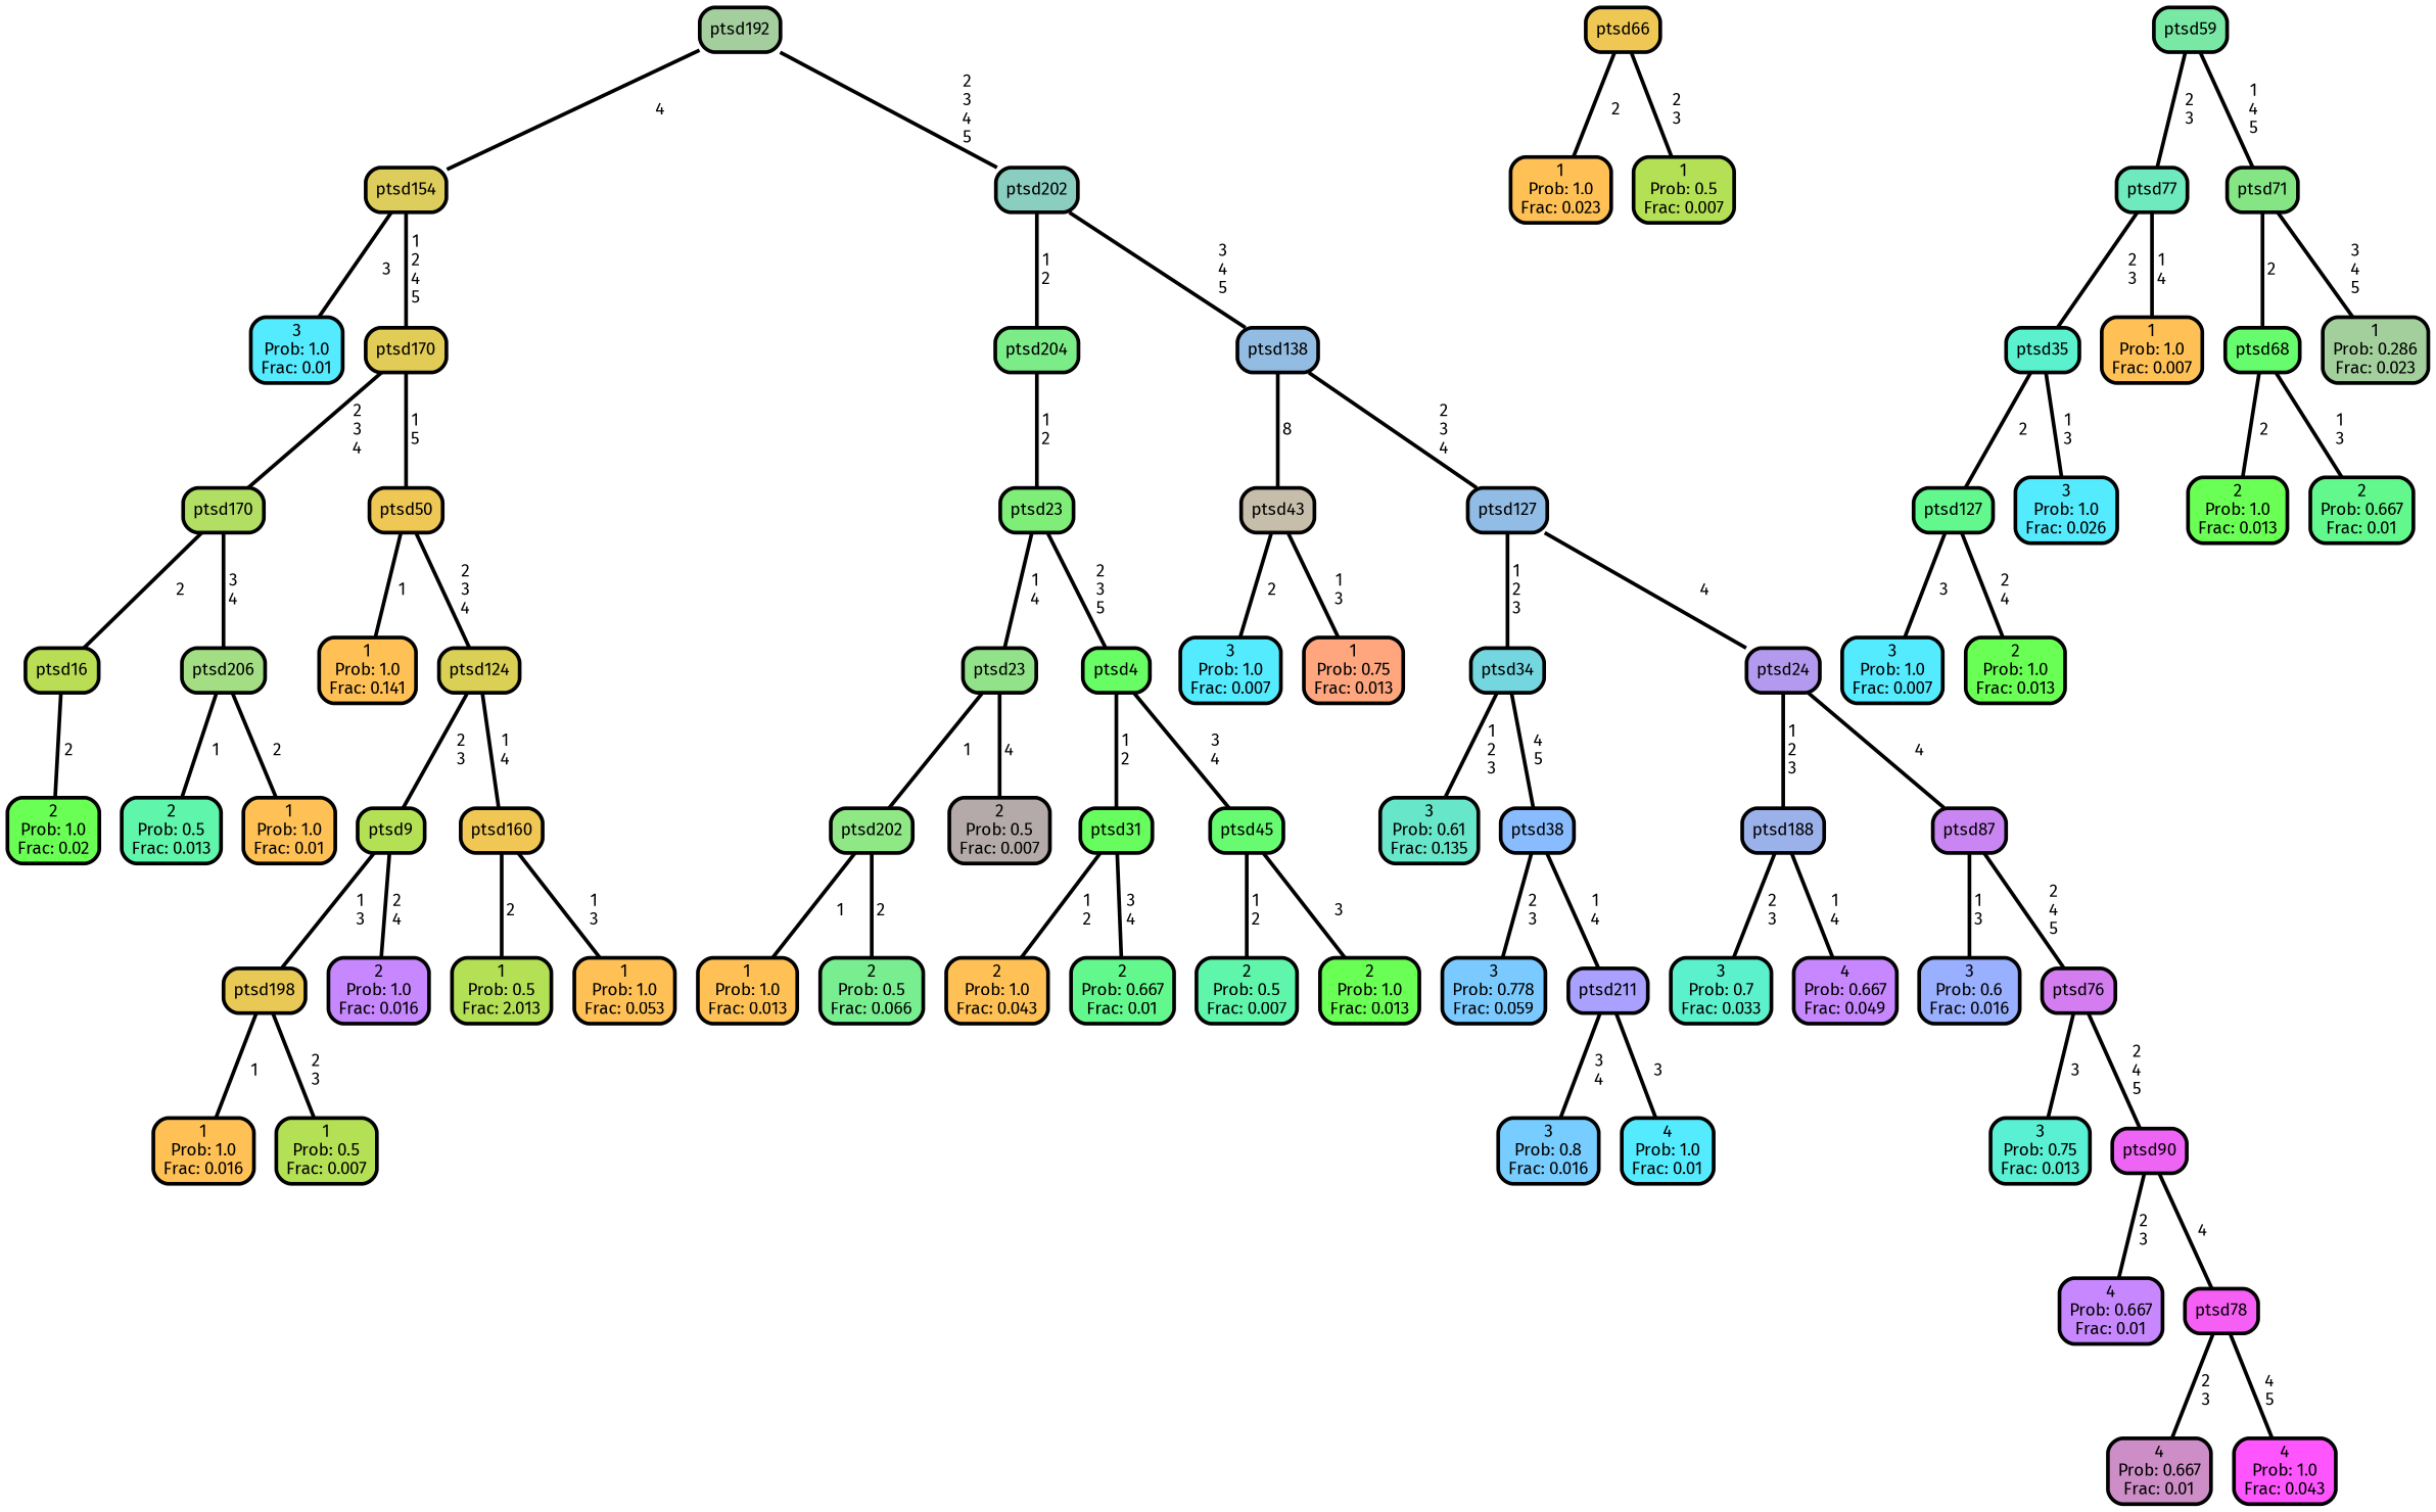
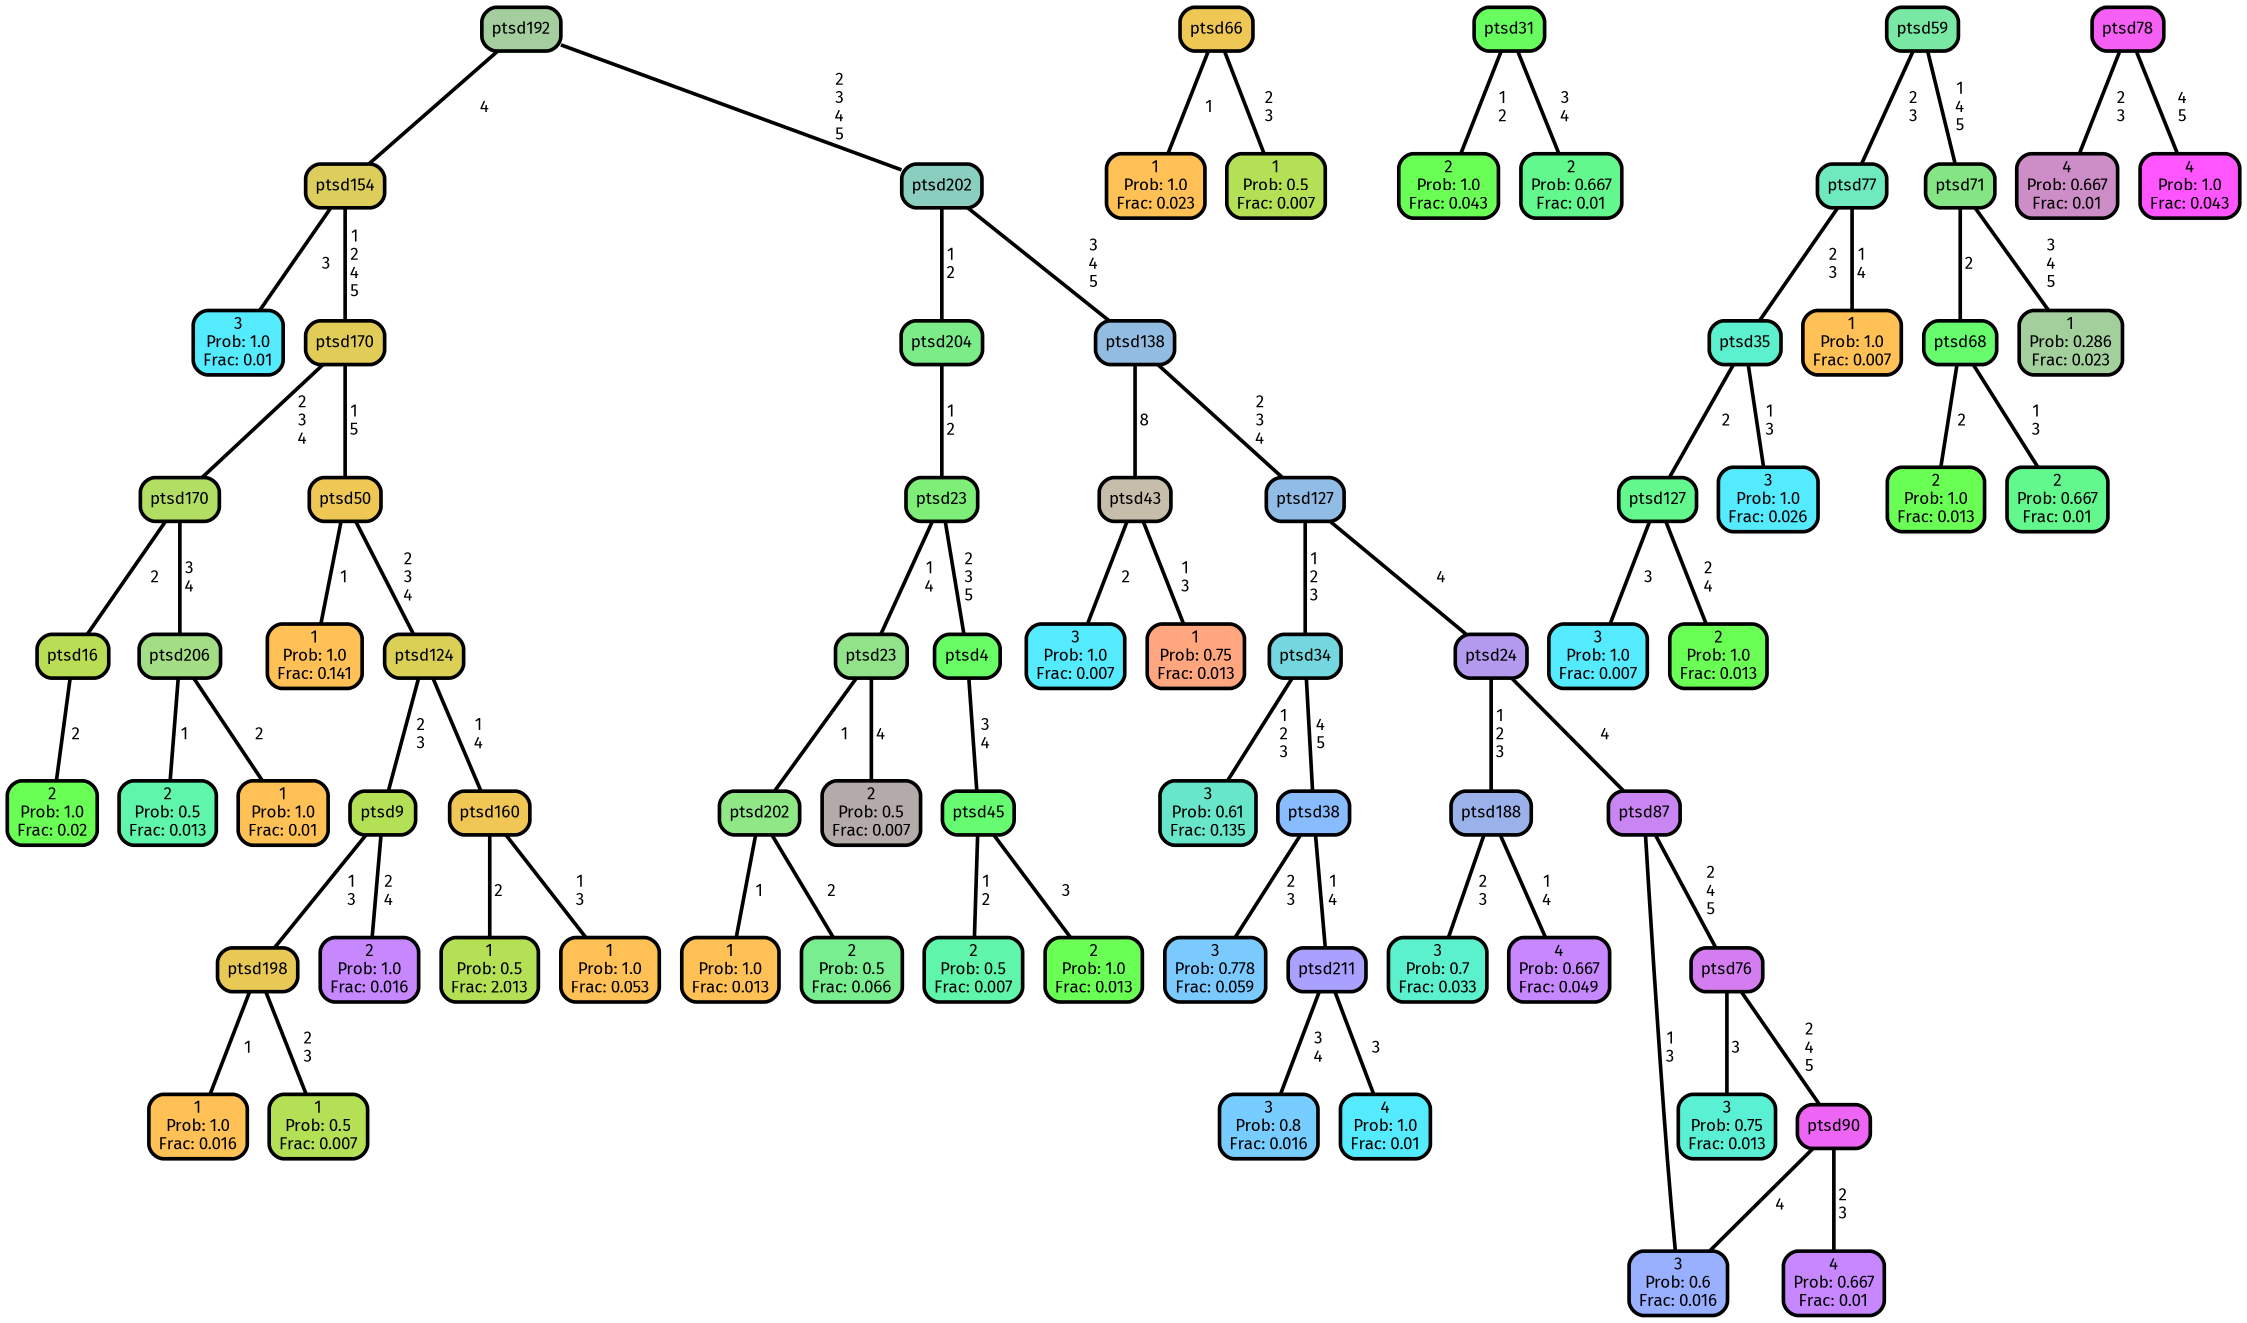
  graph {
    fontname="Fira Sans"
    ranksep="0 equally"
    splines=straight
    node [color=black fillcolor="#ffc155" fontcolor=black fontname="Fira Sans" penwidth=3 shape=box style="filled, rounded"]
    edge [color=black fontname="Fira Sans" penwidth=3]
    n1 [fillcolor="#55ebff" label="3\nProb: 1.0\nFrac: 0.01"]
    n2 [fillcolor="#ddcd5d" label=ptsd154]
    n3 [fillcolor="#e1cc58" label=ptsd170]
    n4 [fillcolor="#b2de64" label=ptsd170]
    n5 [fillcolor="#efc755" label=ptsd50]
    n6 [fillcolor="#6aff55" label="2\nProb: 1.0\nFrac: 0.02"]
    n7 [fillcolor="#b9dd55" label=ptsd16]
    n8 [fillcolor="#eec755" label=ptsd66]
    n9 [label="1\nProb: 1.0\nFrac: 0.023"]
    n10 [fillcolor="#b4e055" label="1\nProb: 0.5\nFrac: 0.007"]
    n11 [fillcolor="#a3de85" label=ptsd206]
    n12 [fillcolor="#5ff5aa" label="2\nProb: 0.5\nFrac: 0.013"]
    n13 [label="1\nProb: 1.0\nFrac: 0.01"]
    n14 [label="1\nProb: 1.0\nFrac: 0.141"]
    n15 [fillcolor="#d9d055" label=ptsd124]
    n16 [fillcolor="#b4e055" label=ptsd9]
    n17 [fillcolor="#f0c755" label=ptsd160]
    n18 [label="1\nProb: 1.0\nFrac: 0.016"]
    n19 [fillcolor="#e9c955" label=ptsd198]
    n20 [fillcolor="#b4e055" label="1\nProb: 0.5\nFrac: 0.007"]
    n21 [fillcolor="#c687ff" label="2\nProb: 1.0\nFrac: 0.016"]
    n22 [fillcolor="#b4e055" label="1\nProb: 0.5\nFrac: 2.013"]
    n23 [label="1\nProb: 1.0\nFrac: 0.053"]
    n24 [fillcolor="#a5ce9f" label=ptsd192]
    n25 [fillcolor="#8acec0" label=ptsd202]
    n26 [fillcolor="#7cec89" label=ptsd204]
    n27 [fillcolor="#93bce2" label=ptsd138]
    n28 [label="1\nProb: 1.0\nFrac: 0.013"]
    n29 [fillcolor="#8fe786" label=ptsd202]
    n30 [fillcolor="#79ee90" label="2\nProb: 0.5\nFrac: 0.066"]
    n31 [fillcolor="#92e289" label=ptsd23]
    n32 [fillcolor="#b4aaaa" label="2\nProb: 0.5\nFrac: 0.007"]
    n33 [fillcolor="#7eee78" label=ptsd23]
    n34 [fillcolor="#68fd64" label=ptsd4]
    n35 [fillcolor="#68fd5f" label=ptsd31]
    n36 [fillcolor="#66fb71" label=ptsd45]
-   n37 [label="2\nProb: 1.0\nFrac: 0.043"]
+   n37 [fillcolor="#6aff55" label="2\nProb: 1.0\nFrac: 0.043"]
    n38 [fillcolor="#63f88d" label="2\nProb: 0.667\nFrac: 0.01"]
    n39 [fillcolor="#5ff5aa" label="2\nProb: 0.5\nFrac: 0.007"]
    n40 [fillcolor="#6aff55" label="2\nProb: 1.0\nFrac: 0.013"]
    n41 [fillcolor="#79e8a4" label=ptsd59]
    n42 [fillcolor="#6feabf" label=ptsd77]
    n43 [fillcolor="#85e585" label=ptsd71]
    n44 [fillcolor="#55ebff" label="3\nProb: 1.0\nFrac: 0.007"]
    n45 [fillcolor="#63f88d" label=ptsd127]
    n46 [fillcolor="#6aff55" label="2\nProb: 1.0\nFrac: 0.013"]
    n47 [fillcolor="#5bf0ce" label=ptsd35]
    n48 [fillcolor="#55ebff" label="3\nProb: 1.0\nFrac: 0.026"]
    n49 [label="1\nProb: 1.0\nFrac: 0.007"]
    n50 [fillcolor="#67fc6d" label=ptsd68]
    n51 [fillcolor="#a3cf9d" label="1\nProb: 0.286\nFrac: 0.023"]
    n52 [fillcolor="#6aff55" label="2\nProb: 1.0\nFrac: 0.013"]
    n53 [fillcolor="#63f88d" label="2\nProb: 0.667\nFrac: 0.01"]
    n54 [fillcolor="#c6bdaa" label=ptsd43]
    n55 [fillcolor="#90bce5" label=ptsd127]
    n56 [fillcolor="#55ebff" label="3\nProb: 1.0\nFrac: 0.007"]
    n57 [fillcolor="#ffa67f" label="1\nProb: 0.75\nFrac: 0.013"]
    n58 [fillcolor="#74d6de" label=ptsd34]
    n59 [fillcolor="#b49aee" label=ptsd24]
    n60 [fillcolor="#68e6c9" label="3\nProb: 0.61\nFrac: 0.135"]
    n61 [fillcolor="#89bcff" label=ptsd38]
    n62 [fillcolor="#7ac9ff" label="3\nProb: 0.778\nFrac: 0.059"]
    n63 [fillcolor="#aaa0ff" label=ptsd211]
    n64 [fillcolor="#77cdff" label="3\nProb: 0.8\nFrac: 0.016"]
    n65 [fillcolor="#55ebff" label="4\nProb: 1.0\nFrac: 0.01"]
    n66 [fillcolor="#9bb1ea" label=ptsd188]
    n67 [fillcolor="#c986f2" label=ptsd87]
    n68 [fillcolor="#5bf1cc" label="3\nProb: 0.7\nFrac: 0.033"]
    n69 [fillcolor="#c687ff" label="4\nProb: 0.667\nFrac: 0.049"]
    n70 [fillcolor="#99afff" label="3\nProb: 0.6\nFrac: 0.016"]
    n71 [fillcolor="#d47df0" label=ptsd76]
    n72 [fillcolor="#5af0d4" label="3\nProb: 0.75\nFrac: 0.013"]
    n73 [fillcolor="#ee65f6" label=ptsd90]
    n74 [fillcolor="#c687ff" label="4\nProb: 0.667\nFrac: 0.01"]
    n75 [fillcolor="#f55ff4" label=ptsd78]
    n76 [fillcolor="#cd8dc6" label="4\nProb: 0.667\nFrac: 0.01"]
    n77 [fillcolor="#ff55ff" label="4\nProb: 1.0\nFrac: 0.043"]
    subgraph sub_1 {
      rank=same
    }
    n2 -- n1 [label=" 3"]
    n2 -- n3 [label=" 1\n 2\n 4\n 5"]
    n3 -- n4 [label=" 2\n 3\n 4"]
    n3 -- n5 [label=" 1\n 5"]
    n4 -- n7 [label=" 2"]
    n4 -- n11 [label=" 3\n 4"]
    n5 -- n14 [label=" 1"]
    n5 -- n15 [label=" 2\n 3\n 4"]
    n7 -- n6 [label=" 2"]
-   n8 -- n9 [label=" 2"]
+   n8 -- n9 [label=" 1"]
    n8 -- n10 [label=" 2\n 3"]
    n11 -- n12 [label=" 1"]
    n11 -- n13 [label=" 2"]
    n15 -- n16 [label=" 2\n 3"]
    n15 -- n17 [label=" 1\n 4"]
    n16 -- n19 [label=" 1\n 3"]
    n16 -- n21 [label=" 2\n 4"]
    n17 -- n22 [label=" 2"]
    n17 -- n23 [label=" 1\n 3"]
    n19 -- n18 [label=" 1"]
    n19 -- n20 [label=" 2\n 3"]
    n24 -- n2 [label=" 4"]
    n24 -- n25 [label=" 2\n 3\n 4\n 5"]
    n25 -- n26 [label=" 1\n 2"]
    n25 -- n27 [label=" 3\n 4\n 5"]
    n26 -- n33 [label=" 1\n 2"]
    n27 -- n54 [label=" 8"]
    n27 -- n55 [label=" 2\n 3\n 4"]
    n29 -- n28 [label=" 1"]
    n29 -- n30 [label=" 2"]
    n31 -- n29 [label=" 1"]
    n31 -- n32 [label=" 4"]
    n33 -- n31 [label=" 1\n 4"]
    n33 -- n34 [label=" 2\n 3\n 5"]
-   n34 -- n35 [label=" 1\n 2"]
    n34 -- n36 [label=" 3\n 4"]
    n35 -- n37 [label=" 1\n 2"]
    n35 -- n38 [label=" 3\n 4"]
    n36 -- n39 [label=" 1\n 2"]
    n36 -- n40 [label=" 3"]
    n41 -- n42 [label=" 2\n 3"]
    n41 -- n43 [label=" 1\n 4\n 5"]
    n42 -- n47 [label=" 2\n 3"]
    n42 -- n49 [label=" 1\n 4"]
    n43 -- n50 [label=" 2"]
    n43 -- n51 [label=" 3\n 4\n 5"]
    n45 -- n44 [label=" 3"]
    n45 -- n46 [label=" 2\n 4"]
    n47 -- n45 [label=" 2"]
    n47 -- n48 [label=" 1\n 3"]
    n50 -- n52 [label=" 2"]
    n50 -- n53 [label=" 1\n 3"]
    n54 -- n56 [label=" 2"]
    n54 -- n57 [label=" 1\n 3"]
    n55 -- n58 [label=" 1\n 2\n 3"]
    n55 -- n59 [label=" 4"]
    n58 -- n60 [label=" 1\n 2\n 3"]
    n58 -- n61 [label=" 4\n 5"]
    n59 -- n66 [label=" 1\n 2\n 3"]
    n59 -- n67 [label=" 4"]
    n61 -- n62 [label=" 2\n 3"]
    n61 -- n63 [label=" 1\n 4"]
    n63 -- n64 [label=" 3\n 4"]
    n63 -- n65 [label=" 3"]
    n66 -- n68 [label=" 2\n 3"]
    n66 -- n69 [label=" 1\n 4"]
    n67 -- n70 [label=" 1\n 3"]
    n67 -- n71 [label=" 2\n 4\n 5"]
    n71 -- n72 [label=" 3"]
    n71 -- n73 [label=" 2\n 4\n 5"]
    n73 -- n74 [label=" 2\n 3"]
-   n73 -- n75 [label=" 4"]
+   n73 -- n70 [label=" 4"]
    n75 -- n76 [label=" 2\n 3"]
    n75 -- n77 [label=" 4\n 5"]
  }
